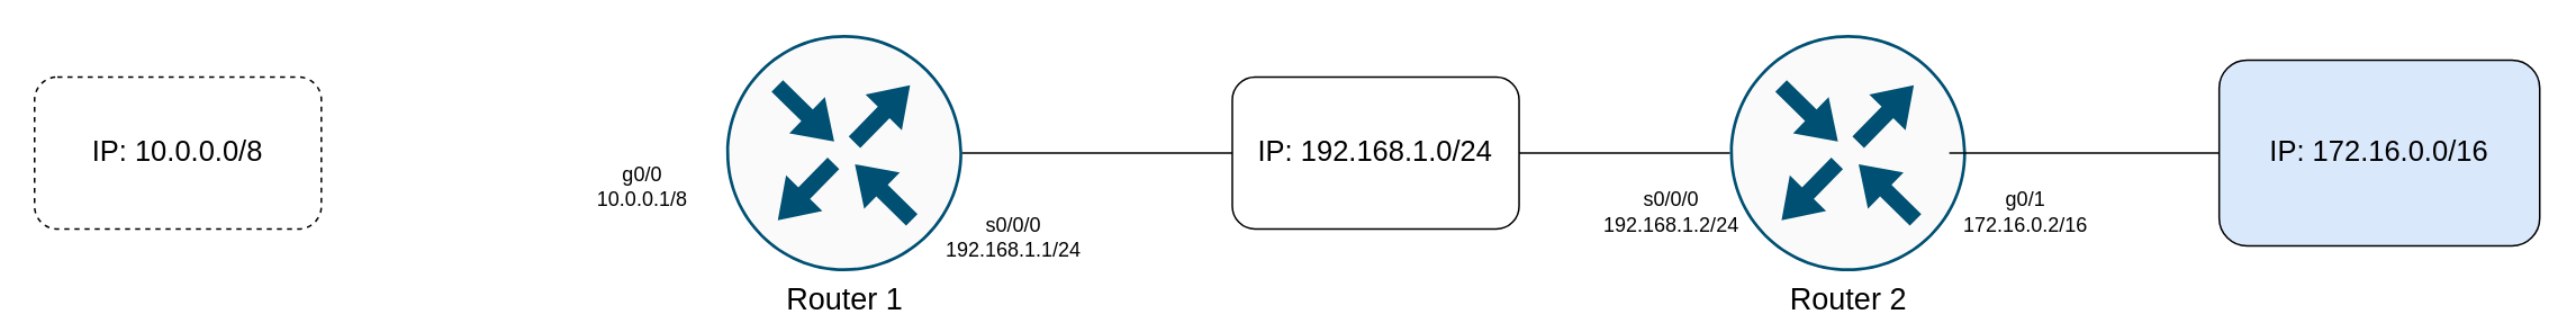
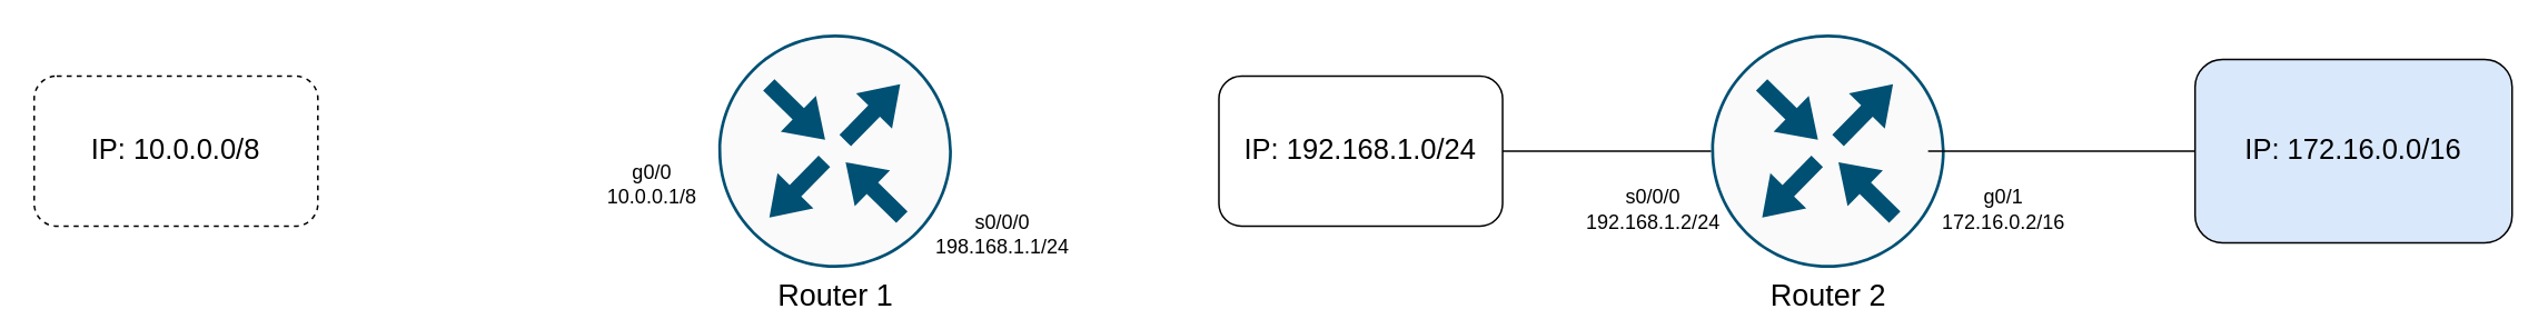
  <mxCell id="0" />
  <mxCell id="1" parent="0" />
  <mxCell id="2" value="&lt;font style=&quot;font-size: 18px;&quot;&gt;Router 1&lt;/font&gt;" style="sketch=0;points=[[0.5,0,0],[1,0.5,0],[0.5,1,0],[0,0.5,0],[0.145,0.145,0],[0.856,0.145,0],[0.855,0.856,0],[0.145,0.855,0]];verticalLabelPosition=bottom;html=1;verticalAlign=top;aspect=fixed;align=center;pointerEvents=1;shape=mxgraph.cisco19.rect;prIcon=router;fillColor=#FAFAFA;strokeColor=#005073;" vertex="1" parent="1"><mxGeometry x="430" y="20" width="140" height="140" as="geometry" /></mxCell>
  <mxCell id="3" value="&lt;span style=&quot;font-size: 18px;&quot;&gt;Router 2&lt;/span&gt;" style="sketch=0;points=[[0.5,0,0],[1,0.5,0],[0.5,1,0],[0,0.5,0],[0.145,0.145,0],[0.856,0.145,0],[0.855,0.856,0],[0.145,0.855,0]];verticalLabelPosition=bottom;html=1;verticalAlign=top;aspect=fixed;align=center;pointerEvents=1;shape=mxgraph.cisco19.rect;prIcon=router;fillColor=#FAFAFA;strokeColor=#005073;" vertex="1" parent="1"><mxGeometry x="1025" y="20" width="140" height="140" as="geometry" /></mxCell>
  <mxCell id="4" value="&lt;font style=&quot;font-size: 17px;&quot;&gt;IP: 192.168.1.0/24&lt;/font&gt;" style="rounded=1;whiteSpace=wrap;html=1;" vertex="1" parent="1"><mxGeometry x="730" y="45" width="170" height="90" as="geometry" /></mxCell>
  <mxCell id="5" value="&lt;font style=&quot;font-size: 17px;&quot;&gt;IP: 10.0.0.0/8&lt;/font&gt;" style="rounded=1;whiteSpace=wrap;html=1;dashed=1;" vertex="1" parent="1"><mxGeometry x="20" y="45" width="170" height="90" as="geometry" /></mxCell>
  <mxCell id="6" value="&lt;font style=&quot;font-size: 17px;&quot;&gt;IP: 172.16.0.0/16&lt;/font&gt;" style="rounded=1;whiteSpace=wrap;html=1;fillColor=#dae8fc;" vertex="1" parent="1"><mxGeometry x="1315" y="35" width="190" height="110" as="geometry" /></mxCell>
- <mxCell id="7" value="" style="endArrow=none;html=1;rounded=0;exitX=1;exitY=0.5;exitDx=0;exitDy=0;exitPerimeter=0;" edge="1" parent="1" source="2" target="4"><mxGeometry width="50" height="50" relative="1" as="geometry"><mxPoint x="610" y="185" as="sourcePoint" /><mxPoint x="620" y="175" as="targetPoint" /></mxGeometry></mxCell>
  <mxCell id="8" value="" style="endArrow=none;html=1;rounded=0;exitX=1;exitY=0.5;exitDx=0;exitDy=0;entryX=0;entryY=0.5;entryDx=0;entryDy=0;entryPerimeter=0;" edge="1" parent="1" source="4" target="3"><mxGeometry width="50" height="50" relative="1" as="geometry"><mxPoint x="925" y="205" as="sourcePoint" /><mxPoint x="1015" y="205" as="targetPoint" /></mxGeometry></mxCell>
  <mxCell id="9" value="" style="endArrow=none;html=1;rounded=0;" edge="1" parent="1" target="6"><mxGeometry width="50" height="50" relative="1" as="geometry"><mxPoint x="1155" y="90" as="sourcePoint" /><mxPoint x="1315" y="175" as="targetPoint" /></mxGeometry></mxCell>
- <mxCell id="10" value="g0/0&lt;div&gt;10.0.0.1/8&lt;/div&gt;" style="text;html=1;align=center;verticalAlign=middle;resizable=0;points=[];autosize=1;strokeColor=none;fillColor=none;" vertex="1" parent="1"><mxGeometry x="340" y="90" width="80" height="40" as="geometry" /></mxCell>
- <mxCell id="11" value="s0/0/0&lt;div&gt;192.168.1.1/24&lt;/div&gt;" style="text;html=1;align=center;verticalAlign=middle;resizable=0;points=[];autosize=1;strokeColor=none;fillColor=none;" vertex="1" parent="1"><mxGeometry x="550" y="120" width="100" height="40" as="geometry" /></mxCell>
+ <mxCell id="10" value="g0/0&lt;div&gt;10.0.0.1/8&lt;/div&gt;" style="text;html=1;align=center;verticalAlign=middle;resizable=0;points=[];autosize=1;strokeColor=none;fillColor=none;" vertex="1" parent="1"><mxGeometry x="350" y="90" width="80" height="40" as="geometry" /></mxCell>
+ <mxCell id="11" value="s0/0/0&lt;div&gt;198.168.1.1/24&lt;/div&gt;" style="text;html=1;align=center;verticalAlign=middle;resizable=0;points=[];autosize=1;strokeColor=none;fillColor=none;" vertex="1" parent="1"><mxGeometry x="550" y="120" width="100" height="40" as="geometry" /></mxCell>
  <mxCell id="12" value="s0/0/0&lt;div&gt;192.168.1.2/24&lt;/div&gt;" style="text;html=1;align=center;verticalAlign=middle;resizable=0;points=[];autosize=1;strokeColor=none;fillColor=none;" vertex="1" parent="1"><mxGeometry x="940" y="105" width="100" height="40" as="geometry" /></mxCell>
  <mxCell id="13" value="&lt;div&gt;g0/1&lt;/div&gt;&lt;div&gt;172.16.0.2/16&lt;/div&gt;" style="text;html=1;align=center;verticalAlign=middle;resizable=0;points=[];autosize=1;strokeColor=none;fillColor=none;" vertex="1" parent="1"><mxGeometry x="1150" y="105" width="100" height="40" as="geometry" /></mxCell>
